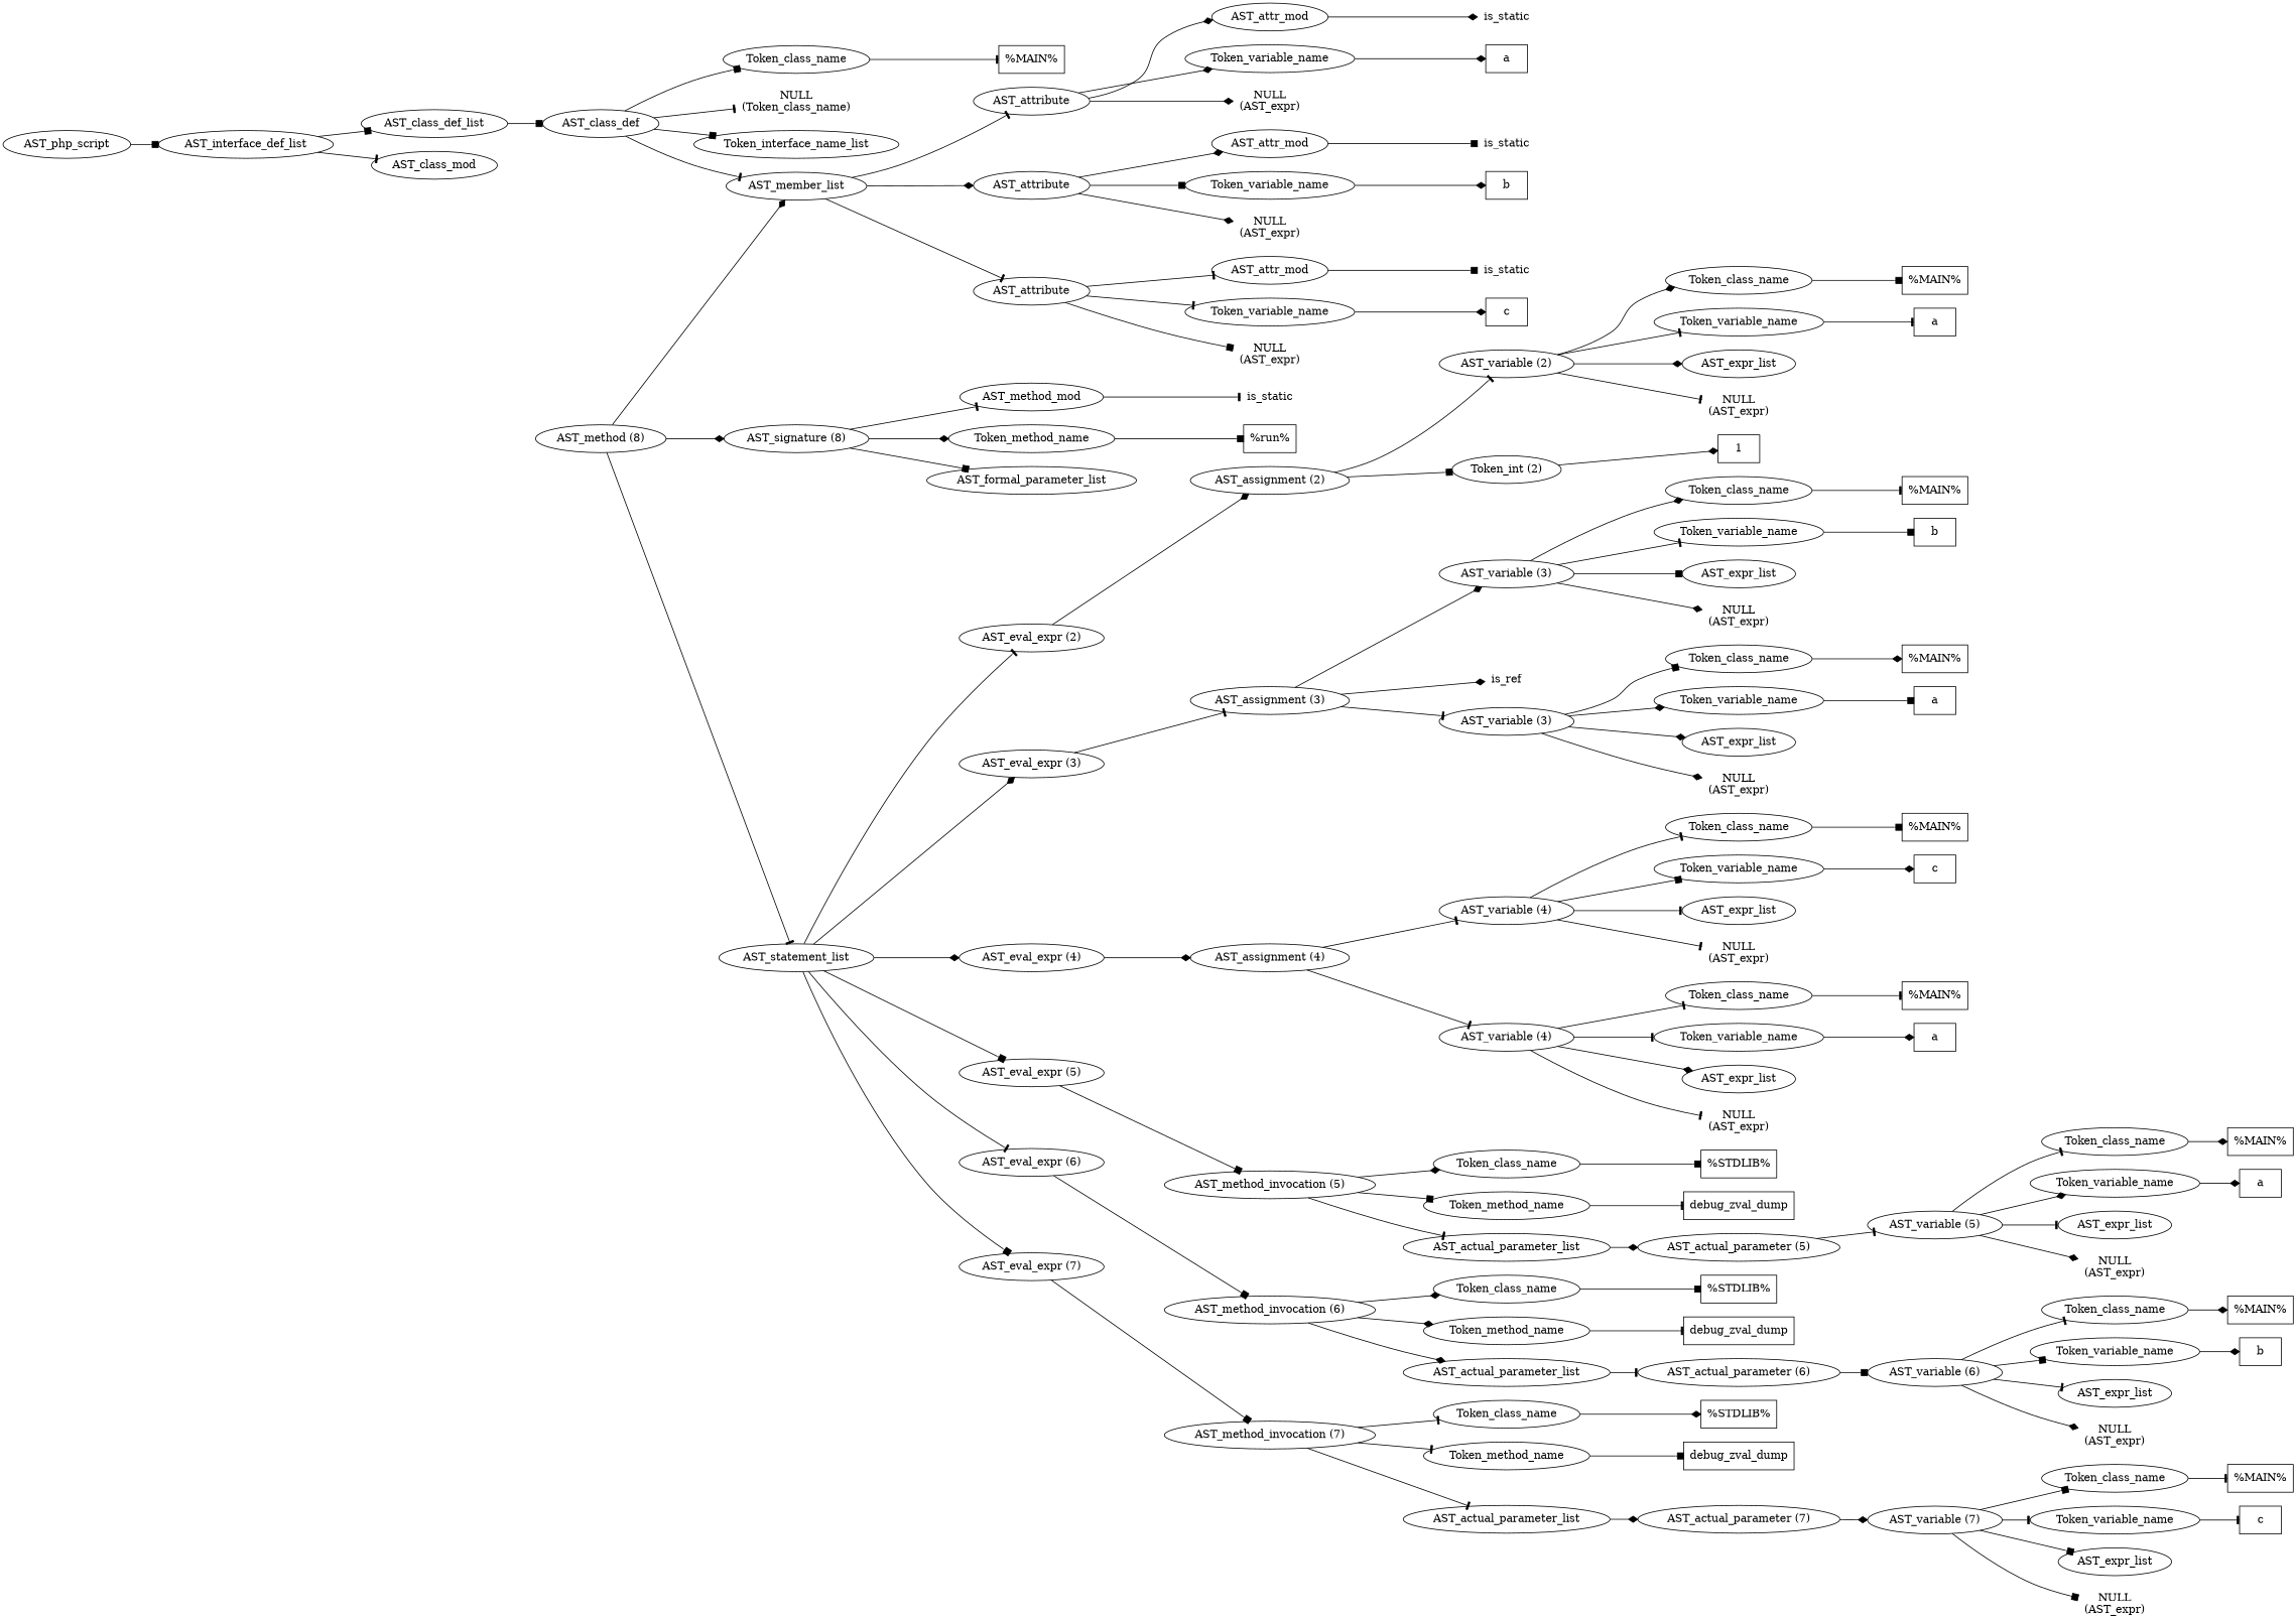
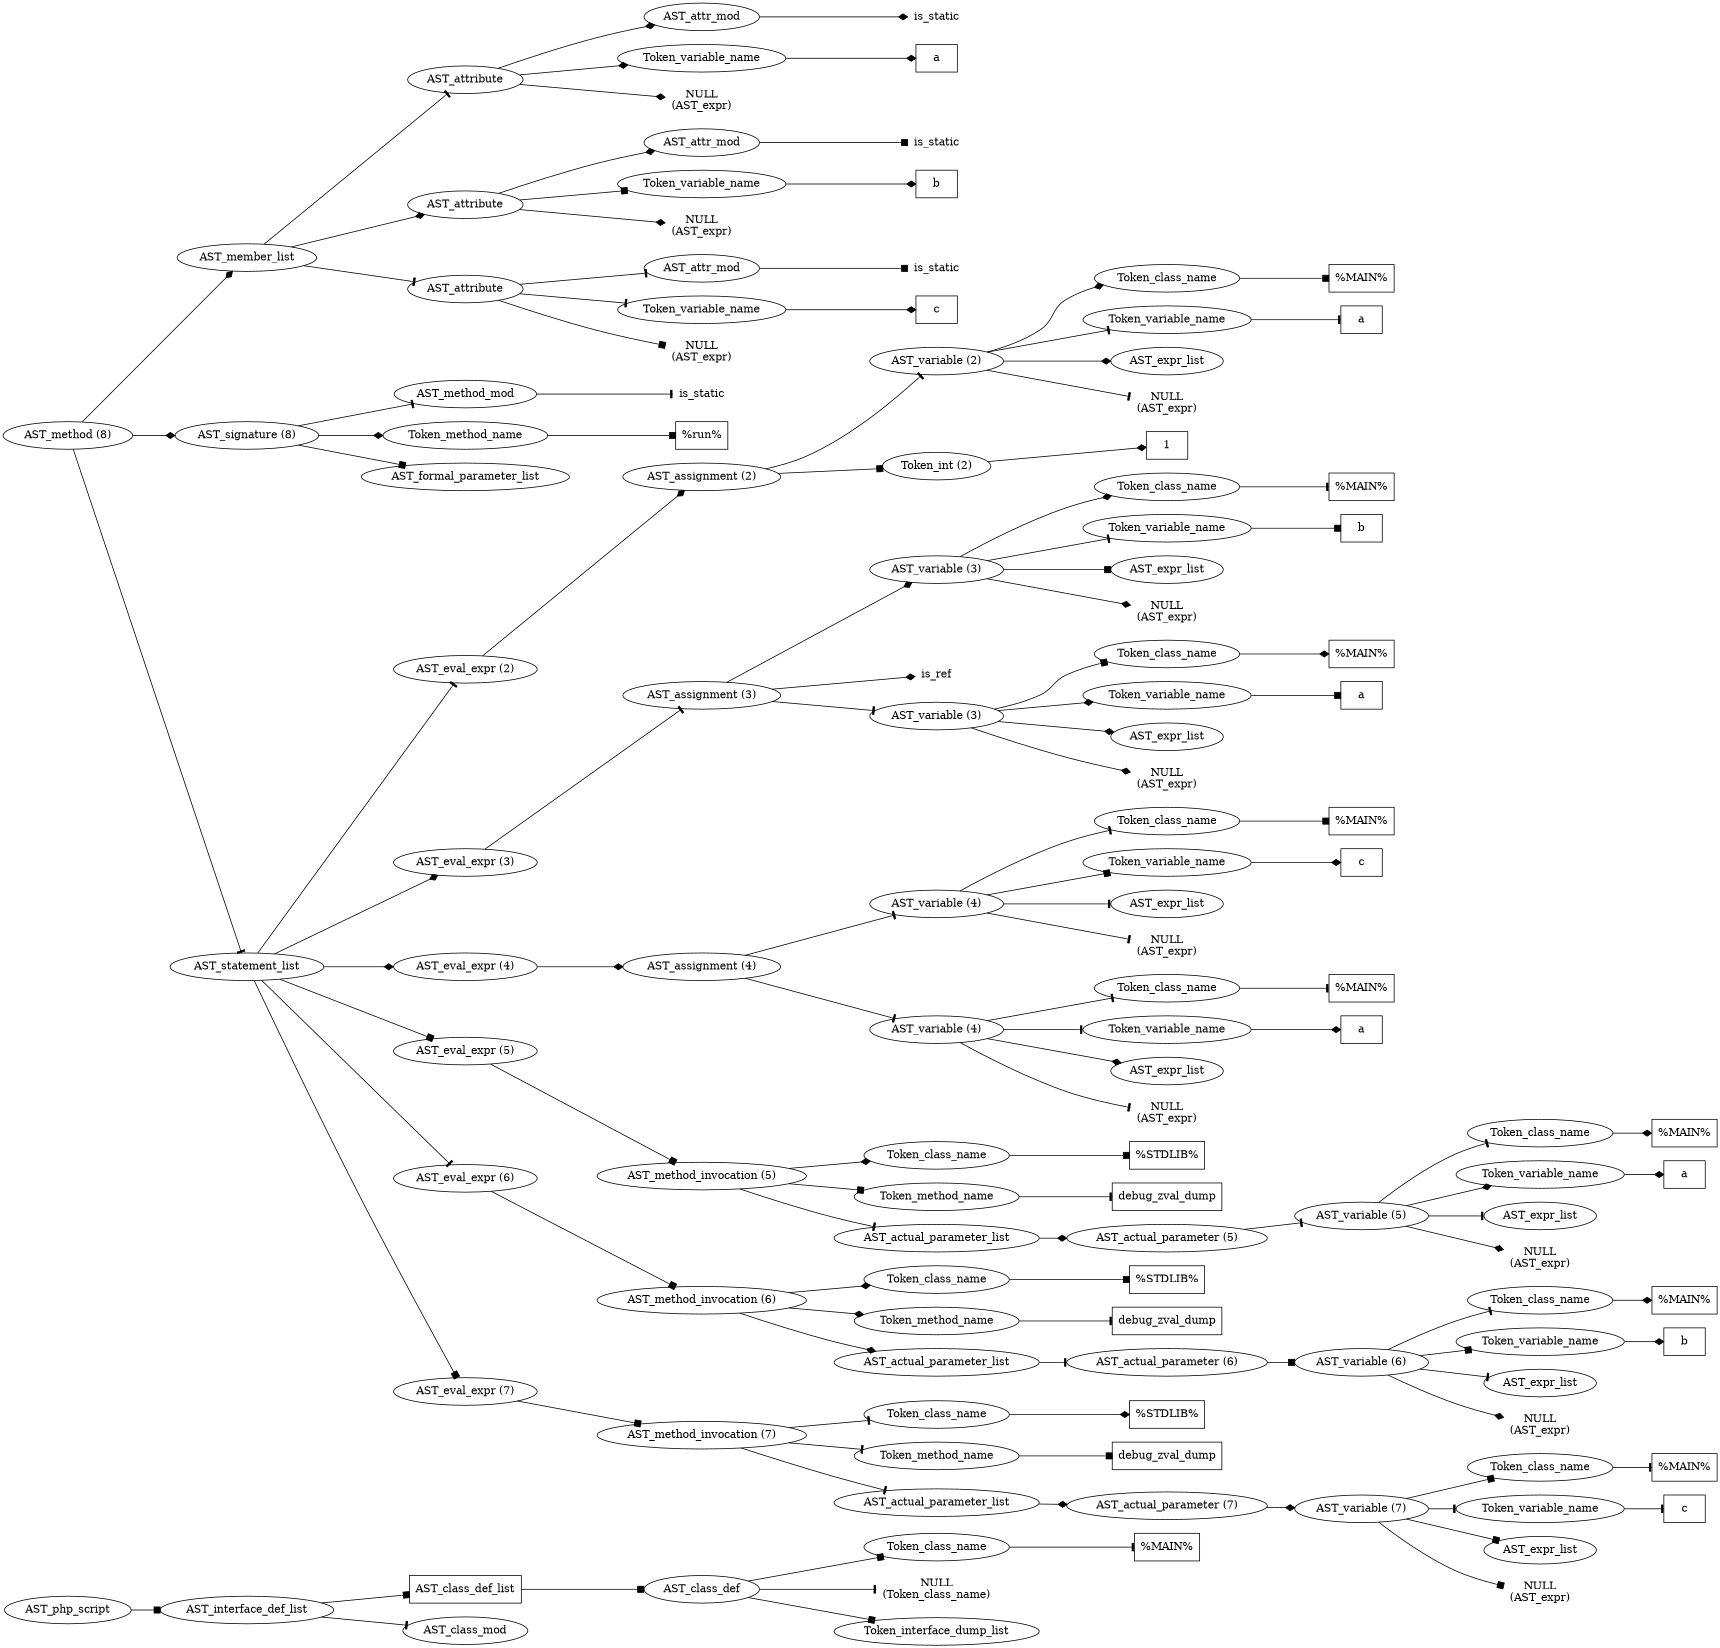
  digraph {
    rankdir=LR
    edge [arrowhead=diamond]
    n1 [label=AST_php_script]
    n2 [label=AST_interface_def_list]
-   n3 [label=AST_class_def_list]
+   n3 [label=AST_class_def_list shape=box]
    n4 [label=AST_class_mod]
    n5 [label=AST_class_def]
    n6 [label=Token_class_name]
    n7 [label="NULL\n(Token_class_name)" shape=plaintext]
-   n8 [label=Token_interface_name_list]
+   n8 [label=Token_interface_dump_list]
    n9 [label=AST_member_list]
    n10 [label="%MAIN%" shape=box]
    n11 [label=AST_attribute]
    n12 [label=AST_attribute]
    n13 [label=AST_attribute]
    n14 [label="AST_method (8)"]
    n15 [label="AST_signature (8)"]
    n16 [label=AST_statement_list]
    n17 [label=AST_attr_mod]
    n18 [label=Token_variable_name]
    n19 [label="NULL\n(AST_expr)" shape=plaintext]
    n20 [label=AST_attr_mod]
    n21 [label=Token_variable_name]
    n22 [label="NULL\n(AST_expr)" shape=plaintext]
    n23 [label=AST_attr_mod]
    n24 [label=Token_variable_name]
    n25 [label="NULL\n(AST_expr)" shape=plaintext]
    n26 [label=AST_method_mod]
    n27 [label=Token_method_name]
    n28 [label=AST_formal_parameter_list]
    n29 [label="AST_eval_expr (2)"]
    n30 [label="AST_eval_expr (3)"]
    n31 [label="AST_eval_expr (4)"]
    n32 [label="AST_eval_expr (5)"]
    n33 [label="AST_eval_expr (6)"]
    n34 [label="AST_eval_expr (7)"]
    n35 [label=is_static shape=plaintext]
    n36 [label="%run%" shape=box]
    n37 [label="AST_assignment (2)"]
    n38 [label="AST_assignment (3)"]
    n39 [label="AST_assignment (4)"]
    n40 [label="AST_method_invocation (5)"]
    n41 [label="AST_method_invocation (6)"]
    n42 [label="AST_method_invocation (7)"]
    n43 [label="AST_variable (2)"]
    n44 [label="Token_int (2)"]
    n45 [label=Token_class_name]
    n46 [label=Token_variable_name]
    n47 [label=AST_expr_list]
    n48 [label="NULL\n(AST_expr)" shape=plaintext]
    n49 [label=1 shape=box]
    n50 [label="%MAIN%" shape=box]
    n51 [label=a shape=box]
    n52 [label="AST_variable (3)"]
    n53 [label=is_ref shape=plaintext]
    n54 [label="AST_variable (3)"]
    n55 [label=Token_class_name]
    n56 [label=Token_variable_name]
    n57 [label=AST_expr_list]
    n58 [label="NULL\n(AST_expr)" shape=plaintext]
    n59 [label=Token_class_name]
    n60 [label=Token_variable_name]
    n61 [label=AST_expr_list]
    n62 [label="NULL\n(AST_expr)" shape=plaintext]
    n63 [label="%MAIN%" shape=box]
    n64 [label=b shape=box]
    n65 [label="%MAIN%" shape=box]
    n66 [label=a shape=box]
    n67 [label="AST_variable (4)"]
    n68 [label="AST_variable (4)"]
    n69 [label=Token_class_name]
    n70 [label=Token_variable_name]
    n71 [label=AST_expr_list]
    n72 [label="NULL\n(AST_expr)" shape=plaintext]
    n73 [label=Token_class_name]
    n74 [label=Token_variable_name]
    n75 [label=AST_expr_list]
    n76 [label="NULL\n(AST_expr)" shape=plaintext]
    n77 [label="%MAIN%" shape=box]
    n78 [label=c shape=box]
    n79 [label="%MAIN%" shape=box]
    n80 [label=a shape=box]
    n81 [label=Token_class_name]
    n82 [label=Token_method_name]
    n83 [label=AST_actual_parameter_list]
    n84 [label="%STDLIB%" shape=box]
    n85 [label=debug_zval_dump shape=box]
    n86 [label="AST_actual_parameter (5)"]
    n87 [label="AST_variable (5)"]
    n88 [label=Token_class_name]
    n89 [label=Token_variable_name]
    n90 [label=AST_expr_list]
    n91 [label="NULL\n(AST_expr)" shape=plaintext]
    n92 [label="%MAIN%" shape=box]
    n93 [label=a shape=box]
    n94 [label=Token_class_name]
    n95 [label=Token_method_name]
    n96 [label=AST_actual_parameter_list]
    n97 [label="%STDLIB%" shape=box]
    n98 [label=debug_zval_dump shape=box]
    n99 [label="AST_actual_parameter (6)"]
    n100 [label="AST_variable (6)"]
    n101 [label=Token_class_name]
    n102 [label=Token_variable_name]
    n103 [label=AST_expr_list]
    n104 [label="NULL\n(AST_expr)" shape=plaintext]
    n105 [label="%MAIN%" shape=box]
    n106 [label=b shape=box]
    n107 [label=Token_class_name]
    n108 [label=Token_method_name]
    n109 [label=AST_actual_parameter_list]
    n110 [label="%STDLIB%" shape=box]
    n111 [label=debug_zval_dump shape=box]
    n112 [label="AST_actual_parameter (7)"]
    n113 [label="AST_variable (7)"]
    n114 [label=Token_class_name]
    n115 [label=Token_variable_name]
    n116 [label=AST_expr_list]
    n117 [label="NULL\n(AST_expr)" shape=plaintext]
    n118 [label="%MAIN%" shape=box]
    n119 [label=c shape=box]
    n120 [label=is_static shape=plaintext]
    n121 [label=a shape=box]
    n122 [label=is_static shape=plaintext]
    n123 [label=b shape=box]
    n124 [label=is_static shape=plaintext]
    n125 [label=c shape=box]
    n1 -> n2 [arrowhead=box]
    n2 -> n3 [arrowhead=box]
    n2 -> n4 [arrowhead=tee]
    n3 -> n5 [arrowhead=box]
    n5 -> n6 [arrowhead=box]
    n5 -> n7 [arrowhead=tee]
    n5 -> n8 [arrowhead=box]
-   n5 -> n9 [arrowhead=tee]
    n6 -> n10 [arrowhead=tee]
    n9 -> n11 [arrowhead=tee]
    n9 -> n12
    n9 -> n13 [arrowhead=tee]
    n11 -> n17
    n11 -> n18
    n11 -> n19
    n12 -> n20
    n12 -> n21 [arrowhead=box]
    n12 -> n22
    n13 -> n23 [arrowhead=tee]
    n13 -> n24 [arrowhead=tee]
    n13 -> n25 [arrowhead=box]
    n14 -> n9
    n14 -> n15
    n14 -> n16 [arrowhead=tee]
    n15 -> n26 [arrowhead=tee]
    n15 -> n27
    n15 -> n28 [arrowhead=box]
    n16 -> n29 [arrowhead=tee]
    n16 -> n30
    n16 -> n31
    n16 -> n32 [arrowhead=box]
    n16 -> n33 [arrowhead=tee]
    n16 -> n34 [arrowhead=box]
    n17 -> n120
    n18 -> n121
    n20 -> n122 [arrowhead=box]
    n21 -> n123
    n23 -> n124 [arrowhead=box]
    n24 -> n125
    n26 -> n35 [arrowhead=tee]
    n27 -> n36 [arrowhead=box]
    n29 -> n37
    n30 -> n38 [arrowhead=tee]
    n31 -> n39
    n32 -> n40 [arrowhead=box]
    n33 -> n41 [arrowhead=box]
    n34 -> n42 [arrowhead=box]
    n37 -> n43 [arrowhead=tee]
    n37 -> n44 [arrowhead=box]
    n38 -> n52
    n38 -> n53
    n38 -> n54 [arrowhead=tee]
    n39 -> n67 [arrowhead=tee]
    n39 -> n68 [arrowhead=tee]
    n40 -> n81
    n40 -> n82 [arrowhead=box]
    n40 -> n83 [arrowhead=tee]
    n41 -> n94
    n41 -> n95
    n41 -> n96
    n42 -> n107 [arrowhead=tee]
    n42 -> n108 [arrowhead=tee]
    n42 -> n109 [arrowhead=tee]
    n43 -> n45
    n43 -> n46 [arrowhead=tee]
    n43 -> n47
    n43 -> n48 [arrowhead=tee]
    n44 -> n49
    n45 -> n50 [arrowhead=box]
    n46 -> n51 [arrowhead=tee]
    n52 -> n55
    n52 -> n56 [arrowhead=tee]
    n52 -> n57 [arrowhead=box]
    n52 -> n58
    n54 -> n59 [arrowhead=box]
    n54 -> n60
    n54 -> n61
    n54 -> n62
    n55 -> n63 [arrowhead=tee]
    n56 -> n64 [arrowhead=box]
    n59 -> n65
    n60 -> n66 [arrowhead=box]
    n67 -> n69 [arrowhead=tee]
    n67 -> n70 [arrowhead=box]
    n67 -> n71 [arrowhead=tee]
    n67 -> n72 [arrowhead=tee]
    n68 -> n73 [arrowhead=tee]
    n68 -> n74 [arrowhead=tee]
    n68 -> n75
    n68 -> n76 [arrowhead=tee]
    n69 -> n77 [arrowhead=box]
    n70 -> n78
    n73 -> n79 [arrowhead=tee]
    n74 -> n80
    n81 -> n84 [arrowhead=box]
    n82 -> n85 [arrowhead=tee]
    n83 -> n86
    n86 -> n87 [arrowhead=tee]
    n87 -> n88 [arrowhead=tee]
    n87 -> n89
    n87 -> n90 [arrowhead=tee]
    n87 -> n91
    n88 -> n92
    n89 -> n93
    n94 -> n97 [arrowhead=box]
    n95 -> n98 [arrowhead=tee]
    n96 -> n99 [arrowhead=tee]
    n99 -> n100 [arrowhead=box]
    n100 -> n101 [arrowhead=tee]
    n100 -> n102 [arrowhead=box]
    n100 -> n103 [arrowhead=tee]
    n100 -> n104
    n101 -> n105
    n102 -> n106
    n107 -> n110
    n108 -> n111 [arrowhead=box]
    n109 -> n112
    n112 -> n113
    n113 -> n114 [arrowhead=box]
    n113 -> n115 [arrowhead=tee]
    n113 -> n116 [arrowhead=box]
    n113 -> n117 [arrowhead=box]
    n114 -> n118 [arrowhead=tee]
    n115 -> n119 [arrowhead=tee]
  }
